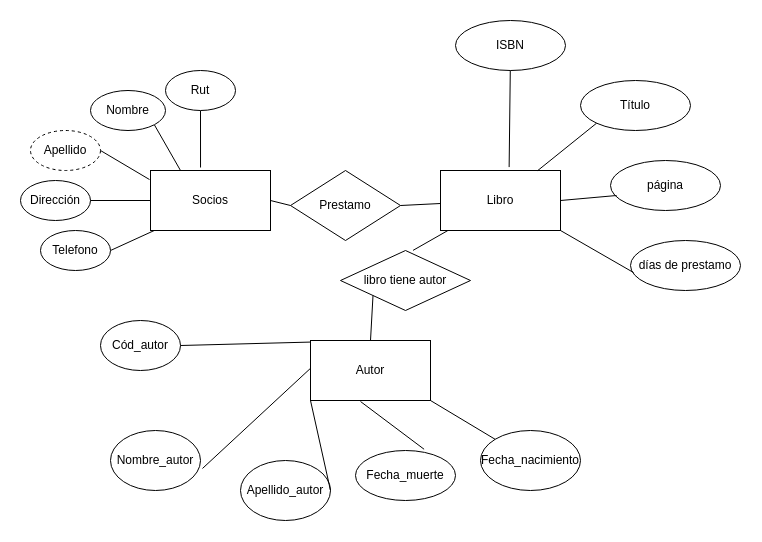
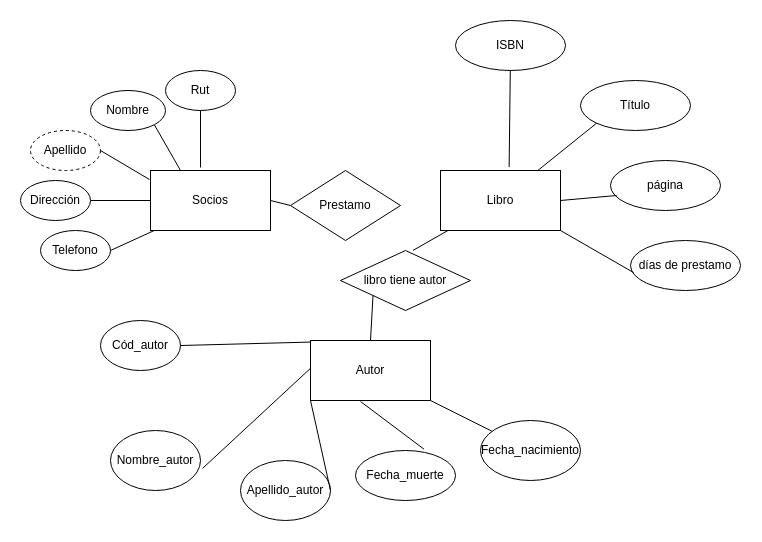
  <mxCell id="0" />
  <mxCell id="1" parent="0" />
  <mxCell id="2" value="" style="endArrow=none;html=1;exitX=0.417;exitY=-0.05;exitDx=0;exitDy=0;exitPerimeter=0;" parent="1" source="22" edge="1"><mxGeometry width="50" height="50" relative="1" as="geometry"><mxPoint x="200" y="160" as="sourcePoint" /><mxPoint x="200" y="110" as="targetPoint" /></mxGeometry></mxCell>
  <mxCell id="3" value="" style="endArrow=none;html=1;entryX=0.25;entryY=0;entryDx=0;entryDy=0;exitX=1;exitY=1;exitDx=0;exitDy=0;" parent="1" source="9" target="22" edge="1"><mxGeometry width="50" height="50" relative="1" as="geometry"><mxPoint x="150" y="120" as="sourcePoint" /><mxPoint x="180" y="163" as="targetPoint" /></mxGeometry></mxCell>
  <mxCell id="4" value="" style="endArrow=none;html=1;entryX=0.075;entryY=0.238;entryDx=0;entryDy=0;entryPerimeter=0;exitX=1;exitY=0.5;exitDx=0;exitDy=0;" parent="1" source="8" edge="1"><mxGeometry width="50" height="50" relative="1" as="geometry"><mxPoint x="110" y="140" as="sourcePoint" /><mxPoint x="149" y="179.04" as="targetPoint" /></mxGeometry></mxCell>
  <mxCell id="5" value="" style="endArrow=none;html=1;entryX=0;entryY=0.5;entryDx=0;entryDy=0;" parent="1" target="22" edge="1"><mxGeometry width="50" height="50" relative="1" as="geometry"><mxPoint x="80" y="200" as="sourcePoint" /><mxPoint x="140" y="200" as="targetPoint" /></mxGeometry></mxCell>
  <mxCell id="6" value="Rut" style="ellipse;whiteSpace=wrap;html=1;" parent="1" vertex="1"><mxGeometry x="165" y="70" width="70" height="40" as="geometry" /></mxCell>
  <mxCell id="7" value="Dirección" style="ellipse;whiteSpace=wrap;html=1;" parent="1" vertex="1"><mxGeometry x="20" y="180" width="70" height="40" as="geometry" /></mxCell>
  <mxCell id="8" value="Apellido" style="ellipse;whiteSpace=wrap;html=1;dashed=1;" parent="1" vertex="1"><mxGeometry x="30" y="130" width="70" height="40" as="geometry" /></mxCell>
  <mxCell id="9" value="Nombre" style="ellipse;whiteSpace=wrap;html=1;" parent="1" vertex="1"><mxGeometry x="90" y="90" width="75" height="40" as="geometry" /></mxCell>
  <mxCell id="10" value="" style="endArrow=none;html=1;entryX=0;entryY=1;entryDx=0;entryDy=0;exitX=1;exitY=0.5;exitDx=0;exitDy=0;" parent="1" source="11" edge="1"><mxGeometry width="50" height="50" relative="1" as="geometry"><mxPoint x="110" y="260" as="sourcePoint" /><mxPoint x="157.574" y="228.284" as="targetPoint" /></mxGeometry></mxCell>
  <mxCell id="11" value="Telefono" style="ellipse;whiteSpace=wrap;html=1;" parent="1" vertex="1"><mxGeometry y="230" width="70" height="40" as="geometry" x="40" /></mxCell>
  <mxCell id="12" value="Fecha_muerte" style="ellipse;whiteSpace=wrap;html=1;" parent="1" vertex="1"><mxGeometry x="355" y="450" width="100" height="50" as="geometry" /></mxCell>
- <mxCell id="13" value="Fecha_nacimiento" style="ellipse;whiteSpace=wrap;html=1;" parent="1" vertex="1"><mxGeometry x="480" y="430" width="100" height="60" as="geometry" /></mxCell>
+ <mxCell id="13" value="Fecha_nacimiento" style="ellipse;whiteSpace=wrap;html=1;" parent="1" vertex="1"><mxGeometry x="480" y="420" width="100" height="60" as="geometry" /></mxCell>
  <mxCell id="14" value="Apellido_autor" style="ellipse;whiteSpace=wrap;html=1;" parent="1" vertex="1"><mxGeometry x="240" y="460" width="90" height="60" as="geometry" /></mxCell>
  <mxCell id="15" value="Nombre_autor" style="ellipse;whiteSpace=wrap;html=1;" parent="1" vertex="1"><mxGeometry x="110" y="430" width="90" height="60" as="geometry" /></mxCell>
  <mxCell id="16" value="Cód_autor" style="ellipse;whiteSpace=wrap;html=1;" parent="1" vertex="1"><mxGeometry x="100" y="320" width="80" height="50" as="geometry" /></mxCell>
  <mxCell id="17" value="" style="endArrow=none;html=1;entryX=1;entryY=0.5;entryDx=0;entryDy=0;exitX=0;exitY=1;exitDx=0;exitDy=0;" parent="1" target="14" edge="1" source="21"><mxGeometry width="50" height="50" relative="1" as="geometry"><mxPoint x="150.816" y="383.424" as="sourcePoint" /><mxPoint x="500" y="270" as="targetPoint" /></mxGeometry></mxCell>
  <mxCell id="18" value="" style="endArrow=none;html=1;entryX=1.022;entryY=0.633;entryDx=0;entryDy=0;entryPerimeter=0;exitX=0.25;exitY=0;exitDx=0;exitDy=0;" parent="1" source="21" target="15" edge="1"><mxGeometry width="50" height="50" relative="1" as="geometry"><mxPoint x="190" y="370" as="sourcePoint" /><mxPoint x="510" y="280" as="targetPoint" /></mxGeometry></mxCell>
  <mxCell id="19" value="" style="endArrow=none;html=1;exitX=0.5;exitY=0;exitDx=0;exitDy=0;entryX=1;entryY=0.5;entryDx=0;entryDy=0;" parent="1" source="21" target="16" edge="1"><mxGeometry width="50" height="50" relative="1" as="geometry"><mxPoint x="210" y="350" as="sourcePoint" /><mxPoint x="230" y="350" as="targetPoint" /></mxGeometry></mxCell>
  <mxCell id="20" value="" style="endArrow=none;html=1;exitX=0.686;exitY=-0.025;exitDx=0;exitDy=0;exitPerimeter=0;entryX=0.417;entryY=1.017;entryDx=0;entryDy=0;entryPerimeter=0;" parent="1" source="12" target="21" edge="1"><mxGeometry width="50" height="50" relative="1" as="geometry"><mxPoint x="480" y="350" as="sourcePoint" /><mxPoint x="210" y="430" as="targetPoint" /></mxGeometry></mxCell>
  <mxCell id="21" value="Autor" style="rounded=0;whiteSpace=wrap;html=1;" parent="1" vertex="1"><mxGeometry x="310" y="340" width="120" height="60" as="geometry" /></mxCell>
  <mxCell id="22" value="Socios" style="rounded=0;whiteSpace=wrap;html=1;" parent="1" vertex="1"><mxGeometry x="150" y="170" width="120" height="60" as="geometry" /></mxCell>
  <mxCell id="23" value="Libro" style="rounded=0;whiteSpace=wrap;html=1;" parent="1" vertex="1"><mxGeometry x="440" y="170" width="120" height="60" as="geometry" /></mxCell>
  <mxCell id="24" value="días de prestamo" style="ellipse;whiteSpace=wrap;html=1;" parent="1" vertex="1"><mxGeometry x="630" y="240" width="110" height="50" as="geometry" /></mxCell>
  <mxCell id="25" value="página" style="ellipse;whiteSpace=wrap;html=1;" parent="1" vertex="1"><mxGeometry x="610" y="160" width="110" height="50" as="geometry" /></mxCell>
  <mxCell id="26" value="Título" style="ellipse;whiteSpace=wrap;html=1;" parent="1" vertex="1"><mxGeometry x="580" y="80" width="110" height="50" as="geometry" /></mxCell>
  <mxCell id="27" value="ISBN" style="ellipse;whiteSpace=wrap;html=1;" parent="1" vertex="1"><mxGeometry x="455" y="20" width="110" height="50" as="geometry" /></mxCell>
  <mxCell id="28" value="" style="endArrow=none;html=1;entryX=0;entryY=1;entryDx=0;entryDy=0;" parent="1" source="23" target="26" edge="1"><mxGeometry width="50" height="50" relative="1" as="geometry"><mxPoint x="440" y="320" as="sourcePoint" /><mxPoint x="490" y="270" as="targetPoint" /></mxGeometry></mxCell>
  <mxCell id="29" value="" style="endArrow=none;html=1;entryX=0.027;entryY=0.64;entryDx=0;entryDy=0;entryPerimeter=0;exitX=1;exitY=1;exitDx=0;exitDy=0;" parent="1" source="23" target="24" edge="1"><mxGeometry width="50" height="50" relative="1" as="geometry"><mxPoint x="440" y="320" as="sourcePoint" /><mxPoint x="490" y="270" as="targetPoint" /></mxGeometry></mxCell>
  <mxCell id="30" value="" style="endArrow=none;html=1;entryX=0.055;entryY=0.7;entryDx=0;entryDy=0;entryPerimeter=0;exitX=1;exitY=0.5;exitDx=0;exitDy=0;" parent="1" source="23" target="25" edge="1"><mxGeometry width="50" height="50" relative="1" as="geometry"><mxPoint x="440" y="320" as="sourcePoint" /><mxPoint x="490" y="270" as="targetPoint" /></mxGeometry></mxCell>
  <mxCell id="31" value="" style="endArrow=none;html=1;exitX=0.572;exitY=-0.057;exitDx=0;exitDy=0;exitPerimeter=0;" parent="1" source="23" target="27" edge="1"><mxGeometry width="50" height="50" relative="1" as="geometry"><mxPoint x="473" y="150" as="sourcePoint" /><mxPoint x="490" y="270" as="targetPoint" /></mxGeometry></mxCell>
  <mxCell id="32" value="" style="endArrow=none;html=1;exitX=1;exitY=1;exitDx=0;exitDy=0;" edge="1" parent="1" source="21" target="13"><mxGeometry width="50" height="50" relative="1" as="geometry"><mxPoint x="280" y="350" as="sourcePoint" /><mxPoint x="330" y="300" as="targetPoint" /></mxGeometry></mxCell>
  <mxCell id="33" value="Prestamo" style="rhombus;whiteSpace=wrap;html=1;" vertex="1" parent="1"><mxGeometry x="290" y="170" width="110" height="70" as="geometry" /></mxCell>
  <mxCell id="34" value="" style="endArrow=none;html=1;entryX=1;entryY=0.5;entryDx=0;entryDy=0;exitX=0;exitY=0.5;exitDx=0;exitDy=0;" edge="1" parent="1" source="33" target="22"><mxGeometry width="50" height="50" relative="1" as="geometry"><mxPoint x="280" y="350" as="sourcePoint" /><mxPoint x="330" y="300" as="targetPoint" /></mxGeometry></mxCell>
- <mxCell id="35" value="" style="endArrow=none;html=1;entryX=1;entryY=0.5;entryDx=0;entryDy=0;" edge="1" parent="1" source="23" target="33"><mxGeometry width="50" height="50" relative="1" as="geometry"><mxPoint x="400" y="200" as="sourcePoint" /><mxPoint x="330" y="300" as="targetPoint" /></mxGeometry></mxCell>
  <mxCell id="36" value="libro tiene autor" style="rhombus;whiteSpace=wrap;html=1;" vertex="1" parent="1"><mxGeometry x="340" y="250" width="130" height="60" as="geometry" /></mxCell>
  <mxCell id="37" value="" style="endArrow=none;html=1;exitX=0.558;exitY=-0.002;exitDx=0;exitDy=0;exitPerimeter=0;" edge="1" parent="1" source="36" target="23"><mxGeometry width="50" height="50" relative="1" as="geometry"><mxPoint x="280" y="350" as="sourcePoint" /><mxPoint x="330" y="300" as="targetPoint" /></mxGeometry></mxCell>
  <mxCell id="38" value="" style="endArrow=none;html=1;entryX=0;entryY=1;entryDx=0;entryDy=0;exitX=0.5;exitY=0;exitDx=0;exitDy=0;" edge="1" parent="1" source="21" target="36"><mxGeometry width="50" height="50" relative="1" as="geometry"><mxPoint x="330" y="320" as="sourcePoint" /><mxPoint x="330" y="300" as="targetPoint" /></mxGeometry></mxCell>
